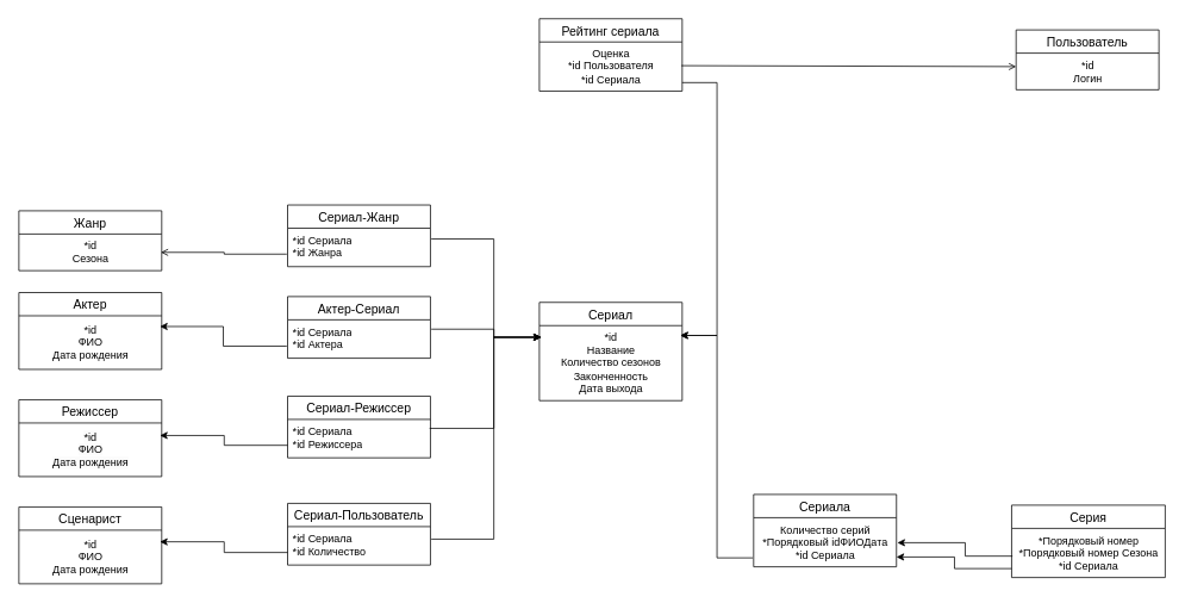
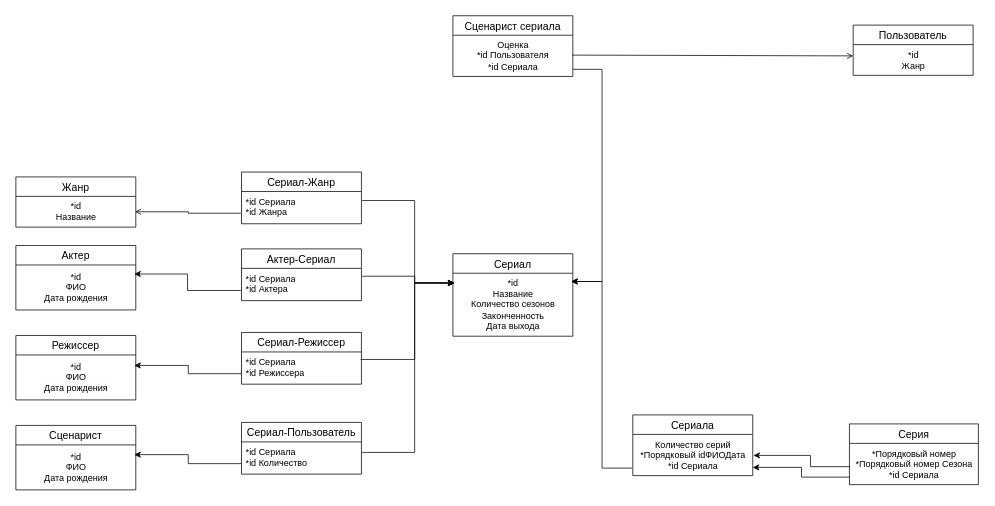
  <mxCell id="0" />
  <mxCell id="1" parent="0" />
  <mxCell id="2" value="&#10;Сериал&#10;" style="swimlane;fontStyle=0;childLayout=stackLayout;horizontal=1;startSize=26;horizontalStack=0;resizeParent=1;resizeParentMax=0;resizeLast=0;collapsible=1;marginBottom=0;align=center;fontSize=14;" parent="1" vertex="1"><mxGeometry x="603" y="338" width="160" height="110" as="geometry" /></mxCell>
  <mxCell id="3" value="*id&lt;br&gt;Название&lt;br&gt;Количество сезонов&lt;br&gt;Законченность&lt;br&gt;Дата выхода&lt;br&gt;" style="text;html=1;align=center;verticalAlign=middle;resizable=0;points=[];autosize=1;strokeColor=none;fillColor=none;" parent="2" vertex="1"><mxGeometry y="26" width="160" height="84" as="geometry" /></mxCell>
  <mxCell id="4" value="Актер" style="swimlane;fontStyle=0;childLayout=stackLayout;horizontal=1;startSize=26;horizontalStack=0;resizeParent=1;resizeParentMax=0;resizeLast=0;collapsible=1;marginBottom=0;align=center;fontSize=14;" parent="1" vertex="1"><mxGeometry x="20" y="327" width="160" height="86" as="geometry" /></mxCell>
  <mxCell id="5" value="*id&lt;br&gt;ФИО&lt;br&gt;Дата рождения" style="text;html=1;align=center;verticalAlign=middle;resizable=0;points=[];autosize=1;strokeColor=none;fillColor=none;" parent="4" vertex="1"><mxGeometry y="26" width="160" height="60" as="geometry" /></mxCell>
  <mxCell id="6" value="Сценарист" style="swimlane;fontStyle=0;childLayout=stackLayout;horizontal=1;startSize=26;horizontalStack=0;resizeParent=1;resizeParentMax=0;resizeLast=0;collapsible=1;marginBottom=0;align=center;fontSize=14;" parent="1" vertex="1"><mxGeometry x="20" y="567" width="160" height="86" as="geometry" /></mxCell>
  <mxCell id="7" value="*id&lt;br&gt;ФИО&lt;br&gt;Дата рождения" style="text;html=1;align=center;verticalAlign=middle;resizable=0;points=[];autosize=1;strokeColor=none;fillColor=none;" parent="6" vertex="1"><mxGeometry y="26" width="160" height="60" as="geometry" /></mxCell>
  <mxCell id="8" value="Режиссер" style="swimlane;fontStyle=0;childLayout=stackLayout;horizontal=1;startSize=26;horizontalStack=0;resizeParent=1;resizeParentMax=0;resizeLast=0;collapsible=1;marginBottom=0;align=center;fontSize=14;" parent="1" vertex="1"><mxGeometry x="20" y="447" width="160" height="86" as="geometry" /></mxCell>
  <mxCell id="9" value="&lt;span style=&quot;color: rgb(0, 0, 0); font-family: Helvetica; font-size: 12px; font-style: normal; font-variant-ligatures: normal; font-variant-caps: normal; font-weight: 400; letter-spacing: normal; orphans: 2; text-align: center; text-indent: 0px; text-transform: none; widows: 2; word-spacing: 0px; -webkit-text-stroke-width: 0px; background-color: rgb(251, 251, 251); text-decoration-thickness: initial; text-decoration-style: initial; text-decoration-color: initial; float: none; display: inline !important;&quot;&gt;*id&lt;/span&gt;&lt;br style=&quot;border-color: var(--border-color); color: rgb(0, 0, 0); font-family: Helvetica; font-size: 12px; font-style: normal; font-variant-ligatures: normal; font-variant-caps: normal; font-weight: 400; letter-spacing: normal; orphans: 2; text-align: center; text-indent: 0px; text-transform: none; widows: 2; word-spacing: 0px; -webkit-text-stroke-width: 0px; background-color: rgb(251, 251, 251); text-decoration-thickness: initial; text-decoration-style: initial; text-decoration-color: initial;&quot;&gt;&lt;span style=&quot;color: rgb(0, 0, 0); font-family: Helvetica; font-size: 12px; font-style: normal; font-variant-ligatures: normal; font-variant-caps: normal; font-weight: 400; letter-spacing: normal; orphans: 2; text-align: center; text-indent: 0px; text-transform: none; widows: 2; word-spacing: 0px; -webkit-text-stroke-width: 0px; background-color: rgb(251, 251, 251); text-decoration-thickness: initial; text-decoration-style: initial; text-decoration-color: initial; float: none; display: inline !important;&quot;&gt;ФИО&lt;/span&gt;&lt;br style=&quot;border-color: var(--border-color); color: rgb(0, 0, 0); font-family: Helvetica; font-size: 12px; font-style: normal; font-variant-ligatures: normal; font-variant-caps: normal; font-weight: 400; letter-spacing: normal; orphans: 2; text-align: center; text-indent: 0px; text-transform: none; widows: 2; word-spacing: 0px; -webkit-text-stroke-width: 0px; background-color: rgb(251, 251, 251); text-decoration-thickness: initial; text-decoration-style: initial; text-decoration-color: initial;&quot;&gt;&lt;span style=&quot;color: rgb(0, 0, 0); font-family: Helvetica; font-size: 12px; font-style: normal; font-variant-ligatures: normal; font-variant-caps: normal; font-weight: 400; letter-spacing: normal; orphans: 2; text-align: center; text-indent: 0px; text-transform: none; widows: 2; word-spacing: 0px; -webkit-text-stroke-width: 0px; background-color: rgb(251, 251, 251); text-decoration-thickness: initial; text-decoration-style: initial; text-decoration-color: initial; float: none; display: inline !important;&quot;&gt;Дата рождения&lt;/span&gt;" style="text;html=1;align=center;verticalAlign=middle;resizable=0;points=[];autosize=1;strokeColor=none;fillColor=none;" parent="8" vertex="1"><mxGeometry y="26" width="160" height="60" as="geometry" /></mxCell>
  <mxCell id="10" value="Серия" style="swimlane;fontStyle=0;childLayout=stackLayout;horizontal=1;startSize=26;horizontalStack=0;resizeParent=1;resizeParentMax=0;resizeLast=0;collapsible=1;marginBottom=0;align=center;fontSize=14;" parent="1" vertex="1"><mxGeometry x="1132" y="565" width="172" height="81" as="geometry" /></mxCell>
  <mxCell id="11" value="*Порядковый номер&lt;br&gt;*Порядковый номер Сезона&lt;br&gt;*id Сериала" style="text;html=1;align=center;verticalAlign=middle;resizable=0;points=[];autosize=1;strokeColor=none;fillColor=none;" parent="10" vertex="1"><mxGeometry y="26" width="172" height="55" as="geometry" /></mxCell>
  <mxCell id="12" value="Сериала" style="swimlane;fontStyle=0;childLayout=stackLayout;horizontal=1;startSize=26;horizontalStack=0;resizeParent=1;resizeParentMax=0;resizeLast=0;collapsible=1;marginBottom=0;align=center;fontSize=14;" parent="1" vertex="1"><mxGeometry x="843" y="553" width="160" height="81" as="geometry" /></mxCell>
  <mxCell id="13" value="Количество серий&lt;br&gt;*Порядковый idФИОДата&lt;br&gt;*id Сериала" style="text;html=1;align=center;verticalAlign=middle;resizable=0;points=[];autosize=1;strokeColor=none;fillColor=none;" parent="12" vertex="1"><mxGeometry y="26" width="160" height="55" as="geometry" /></mxCell>
  <mxCell id="14" value="Пользователь" style="swimlane;fontStyle=0;childLayout=stackLayout;horizontal=1;startSize=26;horizontalStack=0;resizeParent=1;resizeParentMax=0;resizeLast=0;collapsible=1;marginBottom=0;align=center;fontSize=14;" parent="1" vertex="1"><mxGeometry x="1137" y="33" width="160" height="67" as="geometry" /></mxCell>
- <mxCell id="15" value="*id&lt;br&gt;Логин" style="text;html=1;align=center;verticalAlign=middle;resizable=0;points=[];autosize=1;strokeColor=none;fillColor=none;" parent="14" vertex="1"><mxGeometry y="26" width="160" height="41" as="geometry" /></mxCell>
+ <mxCell id="15" value="*id&lt;br&gt;Жанр" style="text;html=1;align=center;verticalAlign=middle;resizable=0;points=[];autosize=1;strokeColor=none;fillColor=none;" parent="14" vertex="1"><mxGeometry y="26" width="160" height="41" as="geometry" /></mxCell>
  <mxCell id="16" value="Жанр" style="swimlane;fontStyle=0;childLayout=stackLayout;horizontal=1;startSize=26;horizontalStack=0;resizeParent=1;resizeParentMax=0;resizeLast=0;collapsible=1;marginBottom=0;align=center;fontSize=14;" parent="1" vertex="1"><mxGeometry x="20" y="235.5" width="160" height="67" as="geometry" /></mxCell>
- <mxCell id="17" value="*id&lt;br&gt;Сезона" style="text;html=1;align=center;verticalAlign=middle;resizable=0;points=[];autosize=1;strokeColor=none;fillColor=none;" parent="16" vertex="1"><mxGeometry y="26" width="160" height="41" as="geometry" /></mxCell>
- <mxCell id="18" value="Рейтинг сериала" style="swimlane;fontStyle=0;childLayout=stackLayout;horizontal=1;startSize=26;horizontalStack=0;resizeParent=1;resizeParentMax=0;resizeLast=0;collapsible=1;marginBottom=0;align=center;fontSize=14;" parent="1" vertex="1"><mxGeometry x="603" y="20.5" width="160" height="81" as="geometry" /></mxCell>
+ <mxCell id="17" value="*id&lt;br&gt;Название" style="text;html=1;align=center;verticalAlign=middle;resizable=0;points=[];autosize=1;strokeColor=none;fillColor=none;" parent="16" vertex="1"><mxGeometry y="26" width="160" height="41" as="geometry" /></mxCell>
+ <mxCell id="18" value="Сценарист сериала" style="swimlane;fontStyle=0;childLayout=stackLayout;horizontal=1;startSize=26;horizontalStack=0;resizeParent=1;resizeParentMax=0;resizeLast=0;collapsible=1;marginBottom=0;align=center;fontSize=14;" parent="1" vertex="1"><mxGeometry x="603" y="20.5" width="160" height="81" as="geometry" /></mxCell>
  <mxCell id="19" value="Оценка&lt;br&gt;*id Пользователя&lt;br&gt;*id Сериала" style="text;html=1;align=center;verticalAlign=middle;resizable=0;points=[];autosize=1;strokeColor=none;fillColor=none;" parent="18" vertex="1"><mxGeometry y="26" width="160" height="55" as="geometry" /></mxCell>
  <mxCell id="20" value="" style="endArrow=open;html=1;rounded=0;entryX=0;entryY=0.367;entryDx=0;entryDy=0;entryPerimeter=0;exitX=0.994;exitY=0.482;exitDx=0;exitDy=0;exitPerimeter=0;" parent="1" source="19" target="15" edge="1"><mxGeometry width="50" height="50" relative="1" as="geometry"><mxPoint x="700" y="413" as="sourcePoint" /><mxPoint x="750" y="363" as="targetPoint" /></mxGeometry></mxCell>
  <mxCell id="21" value="" style="endArrow=classic;html=1;rounded=0;edgeStyle=elbowEdgeStyle;exitX=1;exitY=0.827;exitDx=0;exitDy=0;exitPerimeter=0;" parent="1" source="19" edge="1"><mxGeometry width="50" height="50" relative="1" as="geometry"><mxPoint x="784" y="93" as="sourcePoint" /><mxPoint x="761" y="375" as="targetPoint" /><Array as="points"><mxPoint x="802" y="235" /></Array></mxGeometry></mxCell>
  <mxCell id="22" value="" style="endArrow=classic;html=1;rounded=0;edgeStyle=elbowEdgeStyle;exitX=0.006;exitY=0.564;exitDx=0;exitDy=0;exitPerimeter=0;" parent="1" source="11" edge="1"><mxGeometry width="50" height="50" relative="1" as="geometry"><mxPoint x="1128" y="622" as="sourcePoint" /><mxPoint x="1004" y="607" as="targetPoint" /><Array as="points"><mxPoint x="1080" y="619" /></Array></mxGeometry></mxCell>
  <mxCell id="23" value="" style="endArrow=classic;html=1;rounded=0;edgeStyle=elbowEdgeStyle;exitX=-0.006;exitY=0.818;exitDx=0;exitDy=0;exitPerimeter=0;" parent="1" source="13" edge="1"><mxGeometry width="50" height="50" relative="1" as="geometry"><mxPoint x="816" y="521" as="sourcePoint" /><mxPoint x="761" y="375" as="targetPoint" /></mxGeometry></mxCell>
  <mxCell id="24" value="Сериал-Жанр" style="swimlane;fontStyle=0;childLayout=stackLayout;horizontal=1;startSize=26;horizontalStack=0;resizeParent=1;resizeParentMax=0;resizeLast=0;collapsible=1;marginBottom=0;align=center;fontSize=14;" parent="1" vertex="1"><mxGeometry x="321" y="229" width="160" height="69" as="geometry" /></mxCell>
  <mxCell id="25" value="*id Сериала&lt;br&gt;*id Жанра" style="text;strokeColor=none;fillColor=none;spacingLeft=4;spacingRight=4;overflow=hidden;rotatable=0;points=[[0,0.5],[1,0.5]];portConstraint=eastwest;fontSize=12;whiteSpace=wrap;html=1;" parent="24" vertex="1"><mxGeometry y="26" width="160" height="43" as="geometry" /></mxCell>
  <mxCell id="26" value="Актер-Сериал" style="swimlane;fontStyle=0;childLayout=stackLayout;horizontal=1;startSize=26;horizontalStack=0;resizeParent=1;resizeParentMax=0;resizeLast=0;collapsible=1;marginBottom=0;align=center;fontSize=14;" parent="1" vertex="1"><mxGeometry x="321" y="331.5" width="160" height="69" as="geometry" /></mxCell>
  <mxCell id="27" value="*id Сериала&lt;br&gt;*id Актера" style="text;strokeColor=none;fillColor=none;spacingLeft=4;spacingRight=4;overflow=hidden;rotatable=0;points=[[0,0.5],[1,0.5]];portConstraint=eastwest;fontSize=12;whiteSpace=wrap;html=1;" parent="26" vertex="1"><mxGeometry y="26" width="160" height="43" as="geometry" /></mxCell>
  <mxCell id="28" value="Сериал-Режиссер" style="swimlane;fontStyle=0;childLayout=stackLayout;horizontal=1;startSize=26;horizontalStack=0;resizeParent=1;resizeParentMax=0;resizeLast=0;collapsible=1;marginBottom=0;align=center;fontSize=14;" parent="1" vertex="1"><mxGeometry x="321" y="443" width="160" height="69" as="geometry" /></mxCell>
  <mxCell id="29" value="*id Сериала&lt;br&gt;*id Режиссера" style="text;strokeColor=none;fillColor=none;spacingLeft=4;spacingRight=4;overflow=hidden;rotatable=0;points=[[0,0.5],[1,0.5]];portConstraint=eastwest;fontSize=12;whiteSpace=wrap;html=1;" parent="28" vertex="1"><mxGeometry y="26" width="160" height="43" as="geometry" /></mxCell>
  <mxCell id="30" value="Сериал-Пользователь" style="swimlane;fontStyle=0;childLayout=stackLayout;horizontal=1;startSize=26;horizontalStack=0;resizeParent=1;resizeParentMax=0;resizeLast=0;collapsible=1;marginBottom=0;align=center;fontSize=14;" parent="1" vertex="1"><mxGeometry x="321" y="563" width="160" height="69" as="geometry" /></mxCell>
  <mxCell id="31" value="*id Сериала&lt;br&gt;*id Количество" style="text;strokeColor=none;fillColor=none;spacingLeft=4;spacingRight=4;overflow=hidden;rotatable=0;points=[[0,0.5],[1,0.5]];portConstraint=eastwest;fontSize=12;whiteSpace=wrap;html=1;" parent="30" vertex="1"><mxGeometry y="26" width="160" height="43" as="geometry" /></mxCell>
  <mxCell id="32" value="" style="endArrow=classic;html=1;rounded=0;edgeStyle=elbowEdgeStyle;exitX=1.006;exitY=0.279;exitDx=0;exitDy=0;exitPerimeter=0;" parent="1" source="25" edge="1"><mxGeometry width="50" height="50" relative="1" as="geometry"><mxPoint x="773" y="102" as="sourcePoint" /><mxPoint x="605" y="377" as="targetPoint" /><Array as="points"><mxPoint x="552" y="320" /></Array></mxGeometry></mxCell>
  <mxCell id="33" value="" style="endArrow=classic;html=1;rounded=0;edgeStyle=elbowEdgeStyle;exitX=1.006;exitY=0.244;exitDx=0;exitDy=0;exitPerimeter=0;" parent="1" source="27" edge="1"><mxGeometry width="50" height="50" relative="1" as="geometry"><mxPoint x="482" y="267" as="sourcePoint" /><mxPoint x="605" y="377" as="targetPoint" /><Array as="points"><mxPoint x="552" y="320" /></Array></mxGeometry></mxCell>
  <mxCell id="34" value="" style="endArrow=classic;html=1;rounded=0;edgeStyle=elbowEdgeStyle;exitX=0.994;exitY=0.233;exitDx=0;exitDy=0;exitPerimeter=0;" parent="1" source="29" edge="1"><mxGeometry width="50" height="50" relative="1" as="geometry"><mxPoint x="482" y="368" as="sourcePoint" /><mxPoint x="605" y="377" as="targetPoint" /><Array as="points"><mxPoint x="552" y="320" /></Array></mxGeometry></mxCell>
  <mxCell id="35" value="" style="endArrow=classic;html=1;rounded=0;edgeStyle=elbowEdgeStyle;exitX=1.006;exitY=0.326;exitDx=0;exitDy=0;exitPerimeter=0;" parent="1" source="31" edge="1"><mxGeometry width="50" height="50" relative="1" as="geometry"><mxPoint x="480" y="479" as="sourcePoint" /><mxPoint x="605" y="377" as="targetPoint" /><Array as="points"><mxPoint x="552" y="320" /></Array></mxGeometry></mxCell>
  <mxCell id="36" value="" style="endArrow=open;html=1;rounded=0;exitX=-0.006;exitY=0.674;exitDx=0;exitDy=0;exitPerimeter=0;entryX=0.994;entryY=0.5;entryDx=0;entryDy=0;entryPerimeter=0;edgeStyle=elbowEdgeStyle;" parent="1" source="25" target="17" edge="1"><mxGeometry width="50" height="50" relative="1" as="geometry"><mxPoint x="382" y="481" as="sourcePoint" /><mxPoint y="281" as="targetPoint" x="243" /></mxGeometry></mxCell>
  <mxCell id="37" value="" style="endArrow=classic;html=1;rounded=0;edgeStyle=elbowEdgeStyle;exitX=-0.006;exitY=0.686;exitDx=0;exitDy=0;exitPerimeter=0;" parent="1" source="27" edge="1"><mxGeometry width="50" height="50" relative="1" as="geometry"><mxPoint x="318" y="387" as="sourcePoint" /><mxPoint x="178" y="365" as="targetPoint" /></mxGeometry></mxCell>
  <mxCell id="38" value="" style="endArrow=classic;html=1;rounded=0;edgeStyle=elbowEdgeStyle;exitX=0;exitY=0.674;exitDx=0;exitDy=0;exitPerimeter=0;" parent="1" source="29" edge="1"><mxGeometry width="50" height="50" relative="1" as="geometry"><mxPoint x="318" y="498" as="sourcePoint" /><mxPoint x="178" y="487" as="targetPoint" /></mxGeometry></mxCell>
  <mxCell id="39" value="" style="endArrow=classic;html=1;rounded=0;edgeStyle=elbowEdgeStyle;exitX=0;exitY=0.674;exitDx=0;exitDy=0;exitPerimeter=0;" parent="1" source="31" edge="1"><mxGeometry width="50" height="50" relative="1" as="geometry"><mxPoint x="318" y="616" as="sourcePoint" /><mxPoint x="178" y="606" as="targetPoint" /></mxGeometry></mxCell>
  <mxCell id="40" value="" style="endArrow=classic;html=1;rounded=0;edgeStyle=elbowEdgeStyle;exitX=0;exitY=0.818;exitDx=0;exitDy=0;exitPerimeter=0;entryX=1;entryY=0.8;entryDx=0;entryDy=0;entryPerimeter=0;" parent="1" source="11" target="13" edge="1"><mxGeometry width="50" height="50" relative="1" as="geometry"><mxPoint x="1132" y="629" as="sourcePoint" /><mxPoint x="1004" y="607" as="targetPoint" /></mxGeometry></mxCell>
